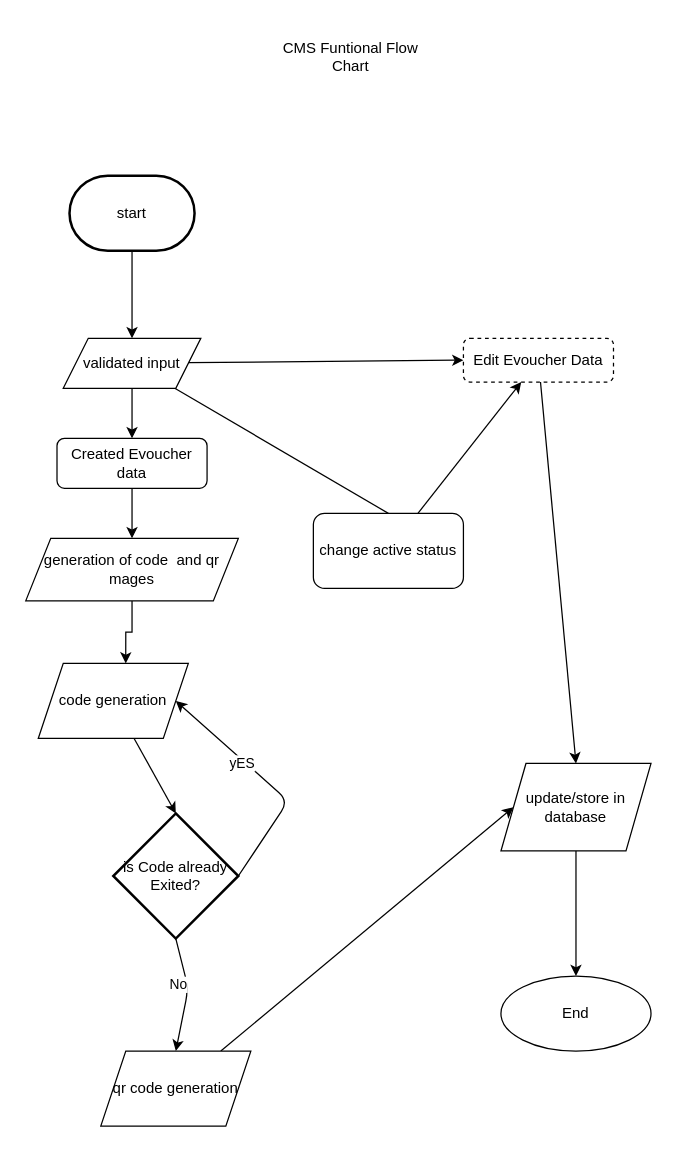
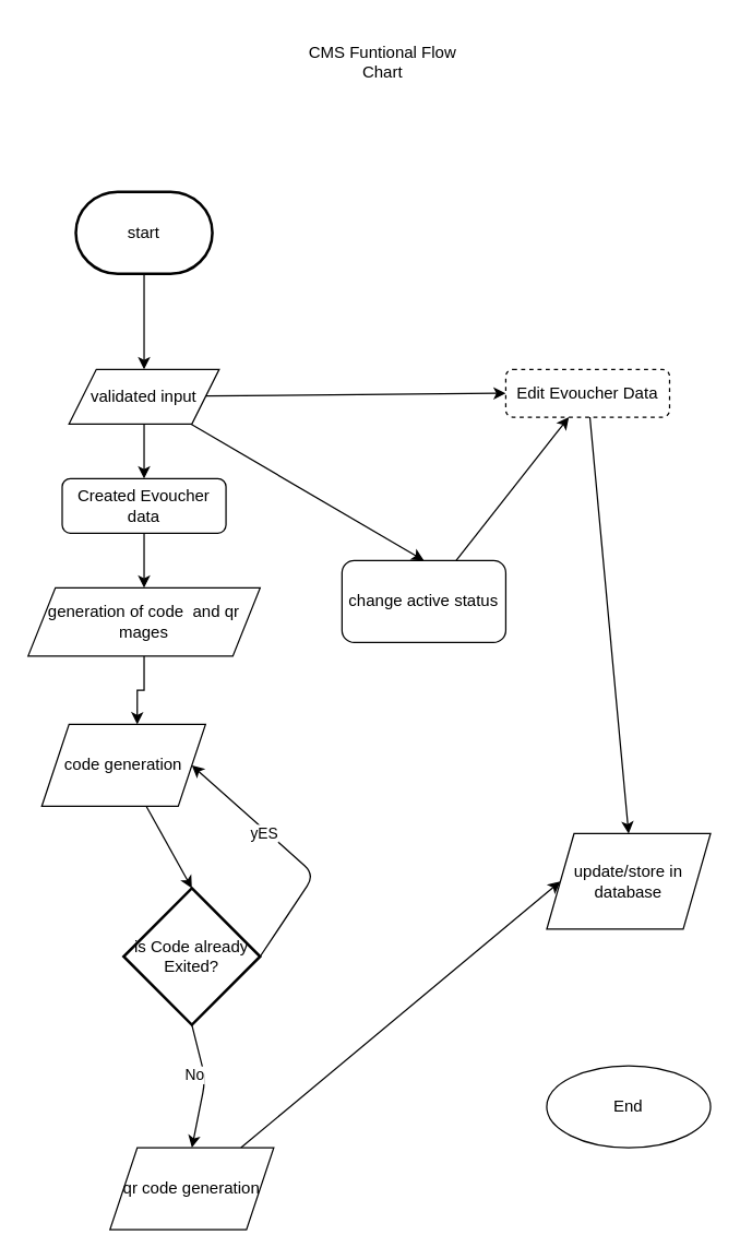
  <mxCell id="0" />
  <mxCell id="1" parent="0" />
  <mxCell id="2" style="edgeStyle=orthogonalEdgeStyle;rounded=0;orthogonalLoop=1;jettySize=auto;html=1;entryX=0.5;entryY=0;entryDx=0;entryDy=0;" edge="1" parent="1" source="3" target="12"><mxGeometry relative="1" as="geometry" /></mxCell>
  <mxCell id="3" value="Created Evoucher data" style="rounded=1;whiteSpace=wrap;html=1;fontSize=12;glass=0;strokeWidth=1;shadow=0;" parent="1" vertex="1"><mxGeometry x="45" y="350" width="120" height="40" as="geometry" /></mxCell>
  <mxCell id="4" value="CMS Funtional Flow Chart&lt;br&gt;" style="text;html=1;strokeColor=none;fillColor=none;align=center;verticalAlign=middle;whiteSpace=wrap;rounded=0;" vertex="1" parent="1"><mxGeometry x="210" y="20" width="140" height="50" as="geometry" /></mxCell>
  <mxCell id="5" style="edgeStyle=orthogonalEdgeStyle;rounded=0;orthogonalLoop=1;jettySize=auto;html=1;entryX=0.5;entryY=0;entryDx=0;entryDy=0;" edge="1" parent="1" source="8" target="3"><mxGeometry relative="1" as="geometry" /></mxCell>
  <mxCell id="6" style="edgeStyle=none;rounded=1;orthogonalLoop=1;jettySize=auto;html=1;startArrow=none;startFill=0;entryX=0;entryY=0.5;entryDx=0;entryDy=0;" edge="1" parent="1" source="8" target="23"><mxGeometry relative="1" as="geometry"><mxPoint x="200" y="285" as="targetPoint" /></mxGeometry></mxCell>
- <mxCell id="7" style="edgeStyle=none;rounded=1;orthogonalLoop=1;jettySize=auto;html=1;entryX=0.5;entryY=0;entryDx=0;entryDy=0;startArrow=none;startFill=0;endArrow=none;" edge="1" parent="1" source="8" target="27"><mxGeometry relative="1" as="geometry" /></mxCell>
+ <mxCell id="7" style="edgeStyle=none;rounded=1;orthogonalLoop=1;jettySize=auto;html=1;entryX=0.5;entryY=0;entryDx=0;entryDy=0;startArrow=none;startFill=0;" edge="1" parent="1" source="8" target="27"><mxGeometry relative="1" as="geometry" /></mxCell>
  <mxCell id="8" value="validated input" style="shape=parallelogram;perimeter=parallelogramPerimeter;whiteSpace=wrap;html=1;fixedSize=1;" vertex="1" parent="1"><mxGeometry x="50" y="270" width="110" height="40" as="geometry" /></mxCell>
  <mxCell id="9" style="edgeStyle=orthogonalEdgeStyle;rounded=0;orthogonalLoop=1;jettySize=auto;html=1;entryX=0.5;entryY=0;entryDx=0;entryDy=0;" edge="1" parent="1" source="10" target="8"><mxGeometry relative="1" as="geometry" /></mxCell>
  <mxCell id="10" value="start" style="strokeWidth=2;html=1;shape=mxgraph.flowchart.terminator;whiteSpace=wrap;" vertex="1" parent="1"><mxGeometry x="55" y="140" width="100" height="60" as="geometry" /></mxCell>
  <mxCell id="11" style="edgeStyle=orthogonalEdgeStyle;rounded=0;orthogonalLoop=1;jettySize=auto;html=1;entryX=0.583;entryY=0;entryDx=0;entryDy=0;entryPerimeter=0;" edge="1" parent="1" source="12" target="14"><mxGeometry relative="1" as="geometry" /></mxCell>
  <mxCell id="12" value="generation of code&amp;nbsp; and qr mages" style="shape=parallelogram;perimeter=parallelogramPerimeter;whiteSpace=wrap;html=1;fixedSize=1;" vertex="1" parent="1"><mxGeometry x="20" y="430" width="170" height="50" as="geometry" /></mxCell>
  <mxCell id="13" style="rounded=0;orthogonalLoop=1;jettySize=auto;html=1;startArrow=none;startFill=0;entryX=0.5;entryY=0;entryDx=0;entryDy=0;entryPerimeter=0;" edge="1" parent="1" source="14" target="21"><mxGeometry relative="1" as="geometry"><mxPoint x="-10" y="660" as="targetPoint" /></mxGeometry></mxCell>
  <mxCell id="14" value="code generation&lt;br&gt;" style="shape=parallelogram;perimeter=parallelogramPerimeter;whiteSpace=wrap;html=1;fixedSize=1;" vertex="1" parent="1"><mxGeometry x="30" y="530" width="120" height="60" as="geometry" /></mxCell>
  <mxCell id="15" style="edgeStyle=none;rounded=1;orthogonalLoop=1;jettySize=auto;html=1;entryX=0;entryY=0.5;entryDx=0;entryDy=0;startArrow=none;startFill=0;" edge="1" parent="1" source="16" target="25"><mxGeometry relative="1" as="geometry" /></mxCell>
  <mxCell id="16" value="qr code generation" style="shape=parallelogram;perimeter=parallelogramPerimeter;whiteSpace=wrap;html=1;fixedSize=1;" vertex="1" parent="1"><mxGeometry x="80" y="840" width="120" height="60" as="geometry" /></mxCell>
  <mxCell id="17" style="edgeStyle=none;rounded=1;orthogonalLoop=1;jettySize=auto;html=1;startArrow=none;startFill=0;exitX=1;exitY=0.5;exitDx=0;exitDy=0;exitPerimeter=0;entryX=1;entryY=0.5;entryDx=0;entryDy=0;" edge="1" parent="1" source="21" target="14"><mxGeometry relative="1" as="geometry"><mxPoint x="180" y="590" as="targetPoint" /><Array as="points"><mxPoint x="230" y="640" /></Array></mxGeometry></mxCell>
  <mxCell id="18" value="yES" style="edgeLabel;html=1;align=center;verticalAlign=middle;resizable=0;points=[];" vertex="1" connectable="0" parent="17"><mxGeometry x="0.243" y="2" relative="1" as="geometry"><mxPoint as="offset" /></mxGeometry></mxCell>
  <mxCell id="19" style="edgeStyle=none;rounded=1;orthogonalLoop=1;jettySize=auto;html=1;entryX=0.5;entryY=0;entryDx=0;entryDy=0;startArrow=none;startFill=0;exitX=0.5;exitY=1;exitDx=0;exitDy=0;exitPerimeter=0;" edge="1" parent="1" source="21" target="16"><mxGeometry relative="1" as="geometry"><Array as="points"><mxPoint x="150" y="790" /></Array></mxGeometry></mxCell>
  <mxCell id="20" value="No" style="edgeLabel;html=1;align=center;verticalAlign=middle;resizable=0;points=[];rotation=0;" vertex="1" connectable="0" parent="19"><mxGeometry x="-0.26" y="1" relative="1" as="geometry"><mxPoint x="-7.52" y="4.05" as="offset" /></mxGeometry></mxCell>
  <mxCell id="21" value="is Code already Exited?&lt;br&gt;" style="strokeWidth=2;html=1;shape=mxgraph.flowchart.decision;whiteSpace=wrap;" vertex="1" parent="1"><mxGeometry x="90" y="650" width="100" height="100" as="geometry" /></mxCell>
  <mxCell id="22" style="edgeStyle=none;rounded=1;orthogonalLoop=1;jettySize=auto;html=1;entryX=0.5;entryY=0;entryDx=0;entryDy=0;startArrow=none;startFill=0;" edge="1" parent="1" source="23" target="25"><mxGeometry relative="1" as="geometry" /></mxCell>
  <mxCell id="23" value="Edit Evoucher Data&lt;br&gt;" style="rounded=1;whiteSpace=wrap;html=1;dashed=1;" vertex="1" parent="1"><mxGeometry x="370" y="270" width="120" height="35" as="geometry" /></mxCell>
- <mxCell id="24" style="edgeStyle=none;rounded=1;orthogonalLoop=1;jettySize=auto;html=1;entryX=0.5;entryY=0;entryDx=0;entryDy=0;startArrow=none;startFill=0;" edge="1" parent="1" source="25" target="28"><mxGeometry relative="1" as="geometry" /></mxCell>
  <mxCell id="25" value="update/store in database" style="shape=parallelogram;perimeter=parallelogramPerimeter;whiteSpace=wrap;html=1;fixedSize=1;" vertex="1" parent="1"><mxGeometry x="400" y="610" width="120" height="70" as="geometry" /></mxCell>
  <mxCell id="26" style="edgeStyle=none;rounded=1;orthogonalLoop=1;jettySize=auto;html=1;startArrow=none;startFill=0;" edge="1" parent="1" source="27" target="23"><mxGeometry relative="1" as="geometry" /></mxCell>
  <mxCell id="27" value="change active status" style="rounded=1;whiteSpace=wrap;html=1;" vertex="1" parent="1"><mxGeometry x="250" y="410" width="120" height="60" as="geometry" /></mxCell>
  <mxCell id="28" value="End" style="ellipse;whiteSpace=wrap;html=1;" vertex="1" parent="1"><mxGeometry x="400" y="780" width="120" height="60" as="geometry" /></mxCell>
